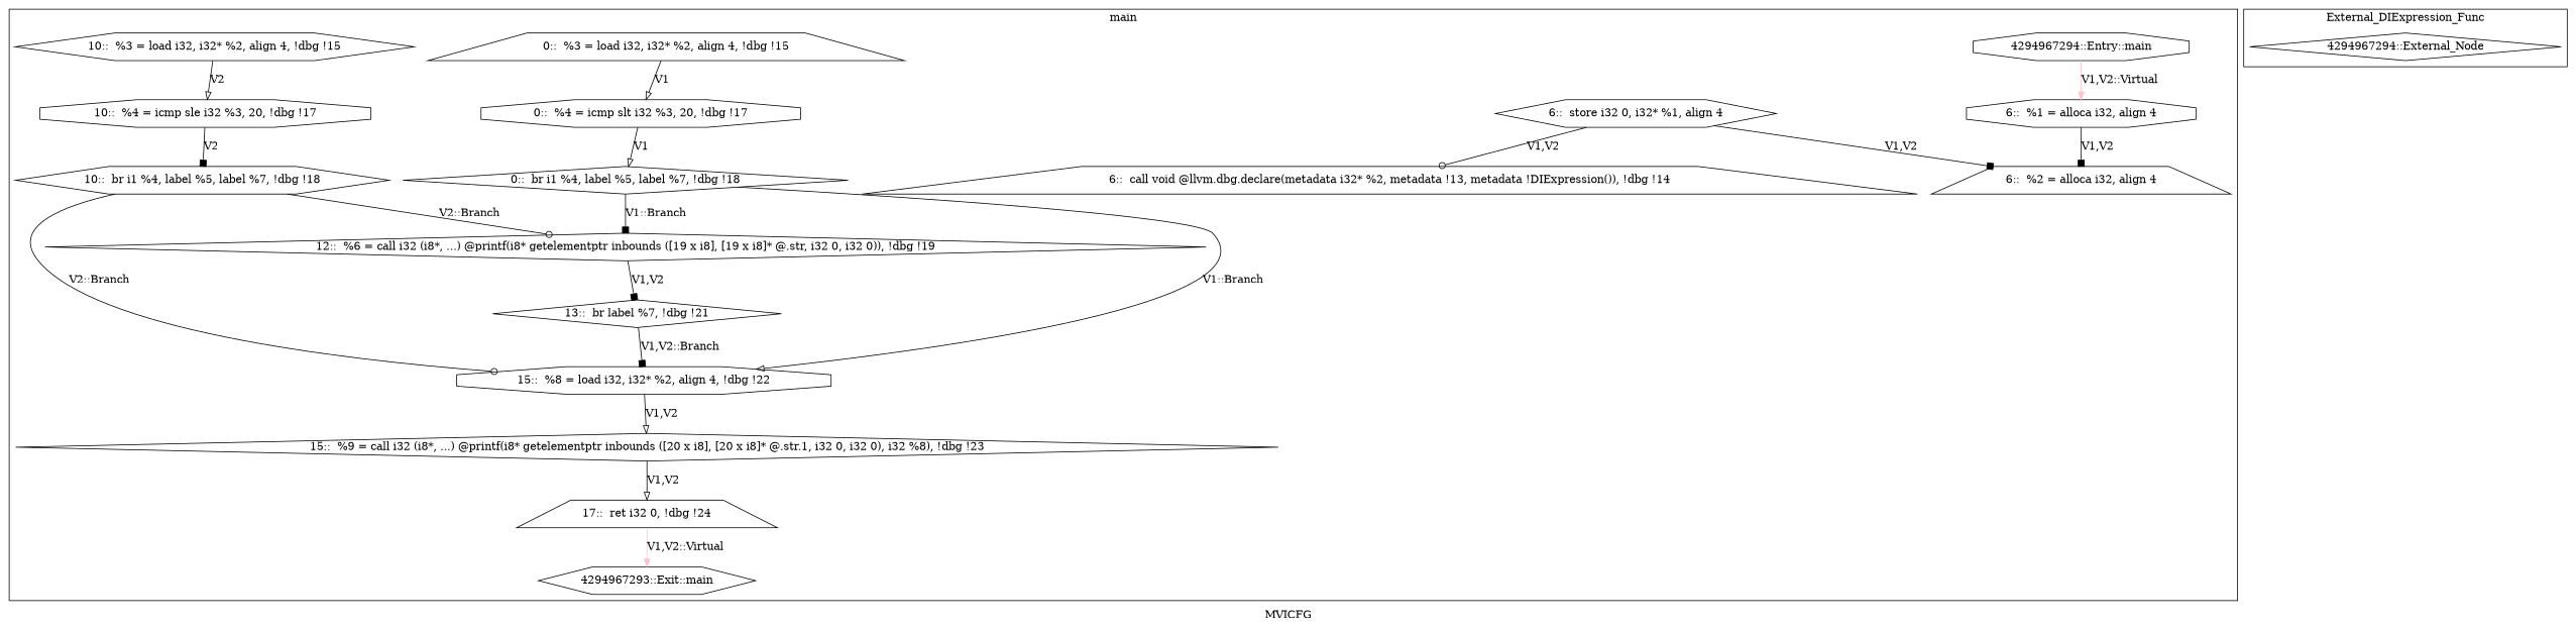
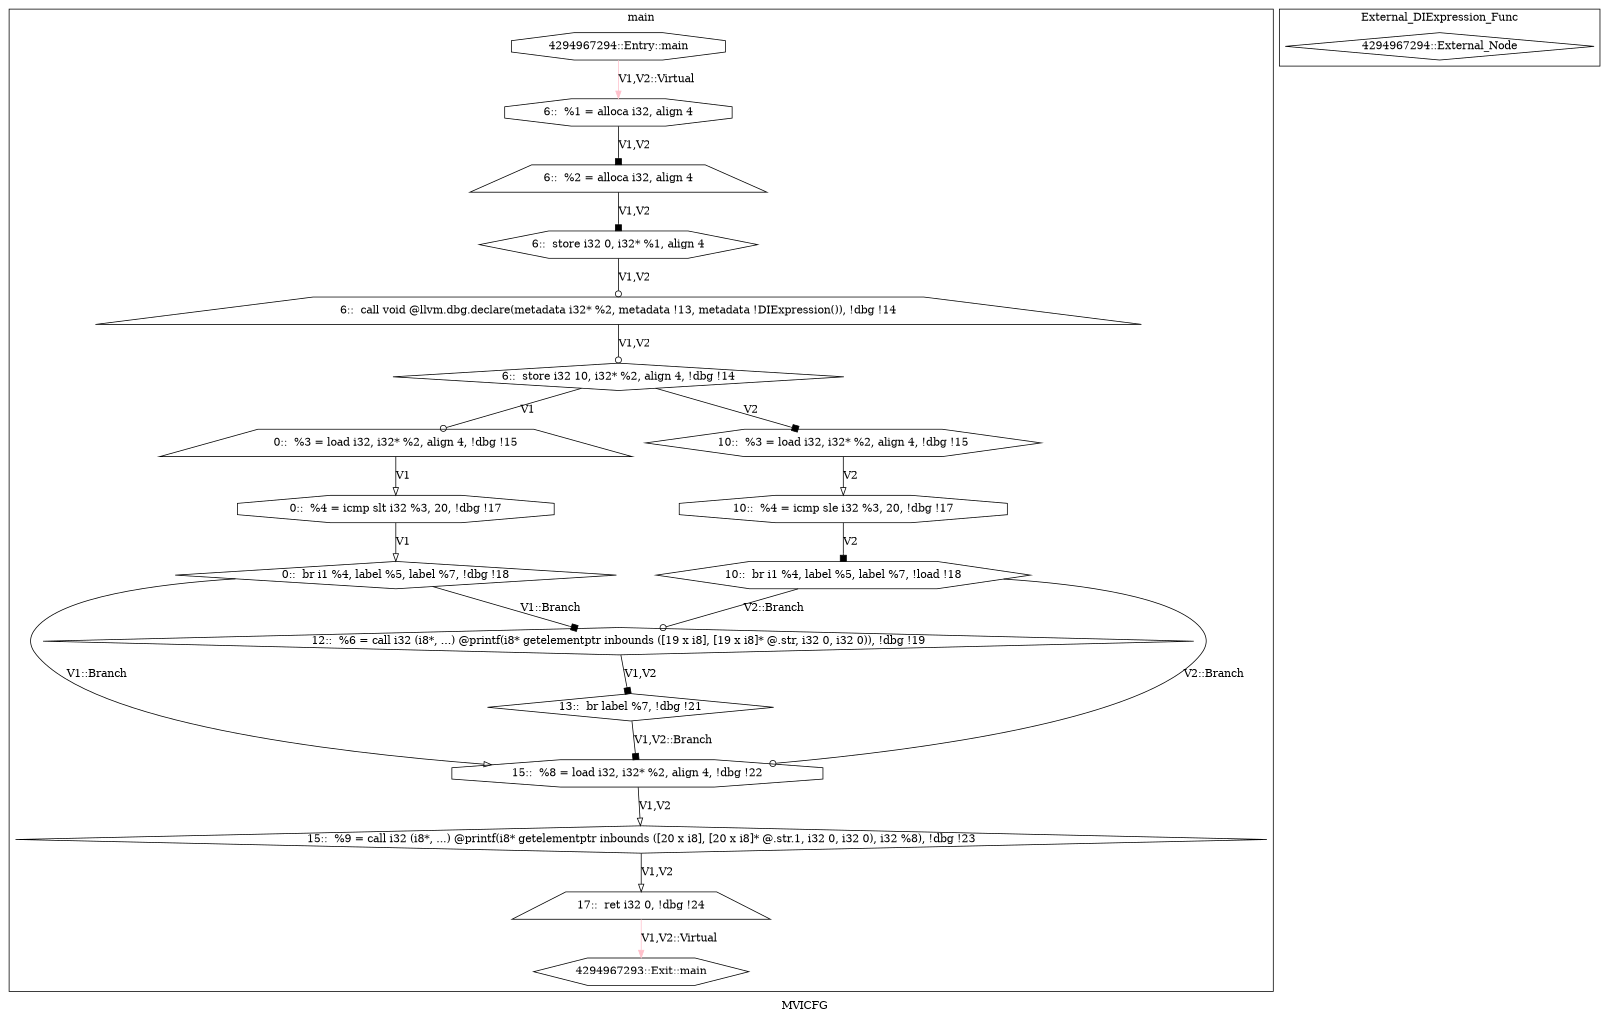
  digraph {
    label=MVICFG
    node [shape=diamond]
    edge [arrowhead=box color=black penwidth=1.0]
    n1 [label="4294967294::Entry::main" shape=octagon]
    n2 [label="6::  %1 = alloca i32, align 4" shape=octagon]
    n3 [label="6::  %2 = alloca i32, align 4" shape=trapezium]
    n4 [label="6::  store i32 0, i32* %1, align 4" shape=hexagon]
    n5 [label="6::  call void @llvm.dbg.declare(metadata i32* %2, metadata !13, metadata !DIExpression()), !dbg !14" shape=trapezium]
+   n6 [label="6::  store i32 10, i32* %2, align 4, !dbg !14"]
    n7 [label="0::  %3 = load i32, i32* %2, align 4, !dbg !15" shape=trapezium]
    n8 [label="0::  %4 = icmp slt i32 %3, 20, !dbg !17" shape=octagon]
    n9 [label="0::  br i1 %4, label %5, label %7, !dbg !18"]
    n10 [label="12::  %6 = call i32 (i8*, ...) @printf(i8* getelementptr inbounds ([19 x i8], [19 x i8]* @.str, i32 0, i32 0)), !dbg !19"]
    n11 [label="13::  br label %7, !dbg !21"]
    n12 [label="15::  %8 = load i32, i32* %2, align 4, !dbg !22" shape=octagon]
    n13 [label="15::  %9 = call i32 (i8*, ...) @printf(i8* getelementptr inbounds ([20 x i8], [20 x i8]* @.str.1, i32 0, i32 0), i32 %8), !dbg !23"]
    n14 [label="17::  ret i32 0, !dbg !24" shape=trapezium]
    n15 [label="4294967293::Exit::main" shape=hexagon]
    n16 [label="10::  %3 = load i32, i32* %2, align 4, !dbg !15" shape=hexagon]
    n17 [label="10::  %4 = icmp sle i32 %3, 20, !dbg !17" shape=octagon]
-   n18 [label="10::  br i1 %4, label %5, label %7, !dbg !18" shape=hexagon]
+   n18 [label="10::  br i1 %4, label %5, label %7, !load !18" shape=hexagon]
    n19 [label="4294967294::External_Node"]
    subgraph cluster_1 {
      label=main
      n1
      n2
      n3
      n4
      n5
+     n6
      n7
      n8
      n9
      n10
      n11
      n12
      n13
      n14
      n15
      n16
      n17
      n18
    }
    subgraph cluster_2 {
      label=External_DIExpression_Func
      n19
    }
    n1 -> n2 [arrowhead=normal color=pink label="V1,V2::Virtual"]
    n2 -> n3 [label="V1,V2"]
-   n4 -> n3 [label="V1,V2"]
+   n3 -> n4 [label="V1,V2"]
    n4 -> n5 [arrowhead=odot label="V1,V2"]
+   n5 -> n6 [arrowhead=odot label="V1,V2"]
+   n6 -> n7 [arrowhead=odot label=V1]
+   n6 -> n16 [label=V2]
    n7 -> n8 [arrowhead=onormal label=V1]
    n8 -> n9 [arrowhead=onormal label=V1]
    n9 -> n10 [label="V1::Branch"]
    n9 -> n12 [arrowhead=onormal label="V1::Branch"]
    n10 -> n11 [label="V1,V2"]
    n11 -> n12 [label="V1,V2::Branch"]
    n12 -> n13 [arrowhead=onormal label="V1,V2"]
    n13 -> n14 [arrowhead=onormal label="V1,V2"]
    n14 -> n15 [arrowhead=normal color=pink label="V1,V2::Virtual"]
    n16 -> n17 [arrowhead=onormal label=V2]
    n17 -> n18 [label=V2]
    n18 -> n10 [arrowhead=odot label="V2::Branch"]
    n18 -> n12 [arrowhead=odot label="V2::Branch"]
  }
